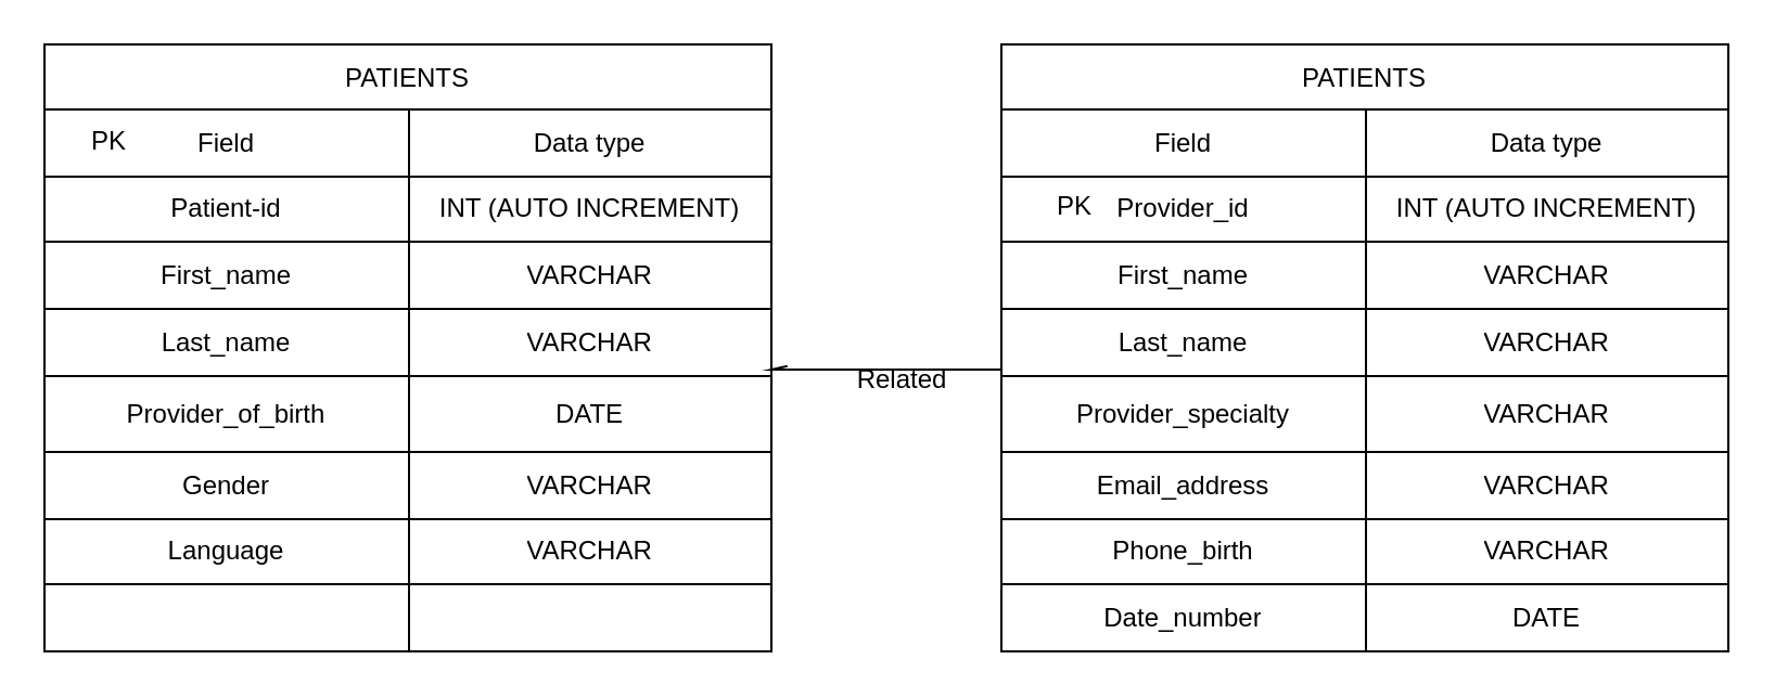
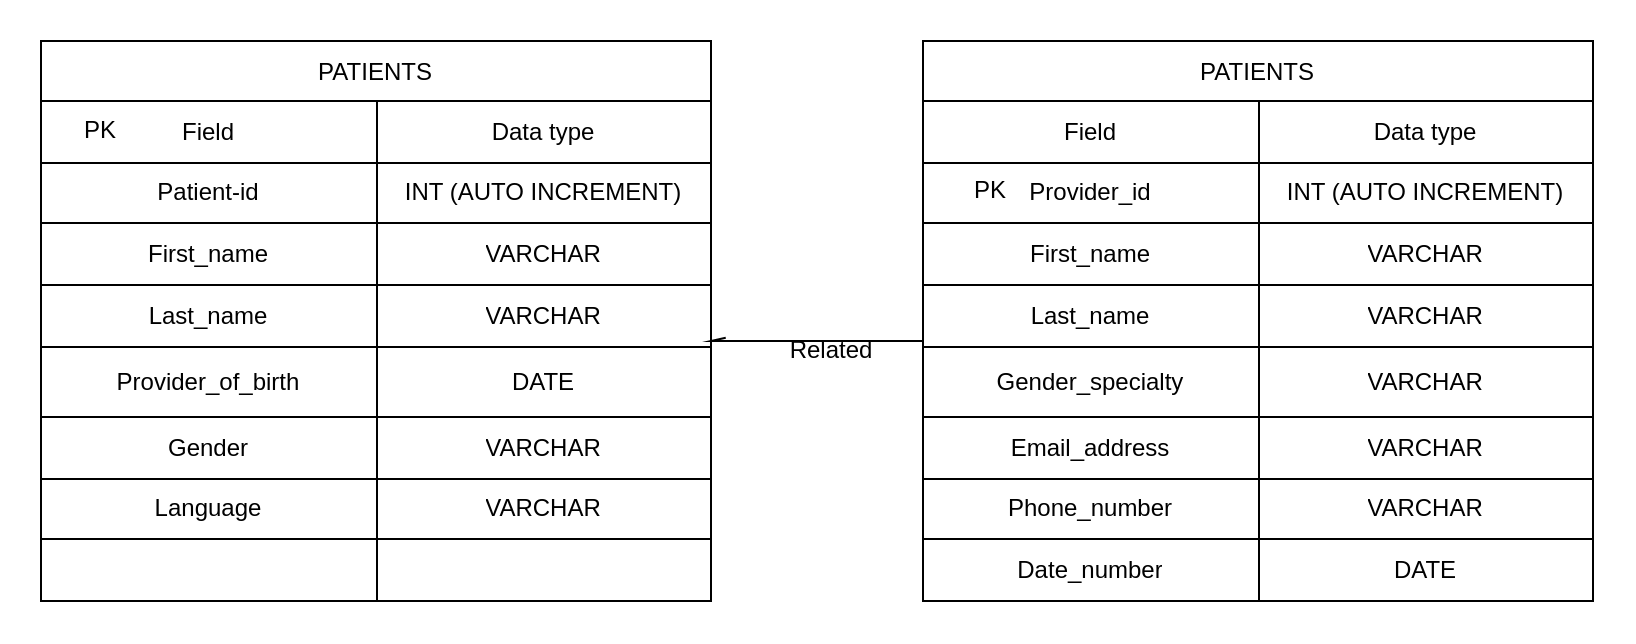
  <mxCell id="0" />
  <mxCell id="1" parent="0" />
  <mxCell id="2" value="PATIENTS" style="shape=table;startSize=30;container=1;collapsible=0;childLayout=tableLayout;shadow=0;" vertex="1" parent="1"><mxGeometry x="20" y="20" width="335" height="280" as="geometry" /></mxCell>
  <mxCell id="3" value="" style="shape=tableRow;horizontal=0;startSize=0;swimlaneHead=0;swimlaneBody=0;strokeColor=inherit;top=0;left=0;bottom=0;right=0;collapsible=0;dropTarget=0;fillColor=none;points=[[0,0.5],[1,0.5]];portConstraint=eastwest;" vertex="1" parent="2"><mxGeometry y="30" width="335" height="31" as="geometry" /></mxCell>
  <mxCell id="4" value="Field" style="shape=partialRectangle;html=1;whiteSpace=wrap;connectable=0;strokeColor=inherit;overflow=hidden;fillColor=none;top=0;left=0;bottom=0;right=0;pointerEvents=1;" vertex="1" parent="3"><mxGeometry width="168" height="31" as="geometry"><mxRectangle width="168" height="31" as="alternateBounds" /></mxGeometry></mxCell>
  <mxCell id="5" value="Data type" style="shape=partialRectangle;html=1;whiteSpace=wrap;connectable=0;strokeColor=inherit;overflow=hidden;fillColor=none;top=0;left=0;bottom=0;right=0;pointerEvents=1;" vertex="1" parent="3"><mxGeometry x="168" width="167" height="31" as="geometry"><mxRectangle width="167" height="31" as="alternateBounds" /></mxGeometry></mxCell>
  <mxCell id="6" value="" style="shape=tableRow;horizontal=0;startSize=0;swimlaneHead=0;swimlaneBody=0;strokeColor=inherit;top=0;left=0;bottom=0;right=0;collapsible=0;dropTarget=0;fillColor=none;points=[[0,0.5],[1,0.5]];portConstraint=eastwest;" vertex="1" parent="2"><mxGeometry y="61" width="335" height="30" as="geometry" /></mxCell>
  <mxCell id="7" value="Patient-id" style="shape=partialRectangle;html=1;whiteSpace=wrap;connectable=0;strokeColor=inherit;overflow=hidden;fillColor=none;top=0;left=0;bottom=0;right=0;pointerEvents=1;" vertex="1" parent="6"><mxGeometry width="168" height="30" as="geometry"><mxRectangle width="168" height="30" as="alternateBounds" /></mxGeometry></mxCell>
  <mxCell id="8" value="INT (AUTO INCREMENT)" style="shape=partialRectangle;html=1;whiteSpace=wrap;connectable=0;strokeColor=inherit;overflow=hidden;fillColor=none;top=0;left=0;bottom=0;right=0;pointerEvents=1;" vertex="1" parent="6"><mxGeometry x="168" width="167" height="30" as="geometry"><mxRectangle width="167" height="30" as="alternateBounds" /></mxGeometry></mxCell>
  <mxCell id="9" value="" style="shape=tableRow;horizontal=0;startSize=0;swimlaneHead=0;swimlaneBody=0;strokeColor=inherit;top=0;left=0;bottom=0;right=0;collapsible=0;dropTarget=0;fillColor=none;points=[[0,0.5],[1,0.5]];portConstraint=eastwest;" vertex="1" parent="2"><mxGeometry y="91" width="335" height="31" as="geometry" /></mxCell>
  <mxCell id="10" value="First_name" style="shape=partialRectangle;html=1;whiteSpace=wrap;connectable=0;strokeColor=inherit;overflow=hidden;fillColor=none;top=0;left=0;bottom=0;right=0;pointerEvents=1;" vertex="1" parent="9"><mxGeometry width="168" height="31" as="geometry"><mxRectangle width="168" height="31" as="alternateBounds" /></mxGeometry></mxCell>
  <mxCell id="11" value="VARCHAR" style="shape=partialRectangle;html=1;whiteSpace=wrap;connectable=0;strokeColor=inherit;overflow=hidden;fillColor=none;top=0;left=0;bottom=0;right=0;pointerEvents=1;" vertex="1" parent="9"><mxGeometry x="168" width="167" height="31" as="geometry"><mxRectangle width="167" height="31" as="alternateBounds" /></mxGeometry></mxCell>
  <mxCell id="12" value="" style="shape=tableRow;horizontal=0;startSize=0;swimlaneHead=0;swimlaneBody=0;strokeColor=inherit;top=0;left=0;bottom=0;right=0;collapsible=0;dropTarget=0;fillColor=none;points=[[0,0.5],[1,0.5]];portConstraint=eastwest;" vertex="1" parent="2"><mxGeometry y="122" width="335" height="31" as="geometry" /></mxCell>
  <mxCell id="13" value="Last_name" style="shape=partialRectangle;html=1;whiteSpace=wrap;connectable=0;strokeColor=inherit;overflow=hidden;fillColor=none;top=0;left=0;bottom=0;right=0;pointerEvents=1;" vertex="1" parent="12"><mxGeometry width="168" height="31" as="geometry"><mxRectangle width="168" height="31" as="alternateBounds" /></mxGeometry></mxCell>
  <mxCell id="14" value="VARCHAR" style="shape=partialRectangle;html=1;whiteSpace=wrap;connectable=0;strokeColor=inherit;overflow=hidden;fillColor=none;top=0;left=0;bottom=0;right=0;pointerEvents=1;" vertex="1" parent="12"><mxGeometry x="168" width="167" height="31" as="geometry"><mxRectangle width="167" height="31" as="alternateBounds" /></mxGeometry></mxCell>
  <mxCell id="15" value="" style="shape=tableRow;horizontal=0;startSize=0;swimlaneHead=0;swimlaneBody=0;strokeColor=inherit;top=0;left=0;bottom=0;right=0;collapsible=0;dropTarget=0;fillColor=none;points=[[0,0.5],[1,0.5]];portConstraint=eastwest;" vertex="1" parent="2"><mxGeometry y="153" width="335" height="35" as="geometry" /></mxCell>
  <mxCell id="16" value="Provider_of_birth" style="shape=partialRectangle;html=1;whiteSpace=wrap;connectable=0;strokeColor=inherit;overflow=hidden;fillColor=none;top=0;left=0;bottom=0;right=0;pointerEvents=1;" vertex="1" parent="15"><mxGeometry width="168" height="35" as="geometry"><mxRectangle width="168" height="35" as="alternateBounds" /></mxGeometry></mxCell>
  <mxCell id="17" value="DATE" style="shape=partialRectangle;html=1;whiteSpace=wrap;connectable=0;strokeColor=inherit;overflow=hidden;fillColor=none;top=0;left=0;bottom=0;right=0;pointerEvents=1;" vertex="1" parent="15"><mxGeometry x="168" width="167" height="35" as="geometry"><mxRectangle width="167" height="35" as="alternateBounds" /></mxGeometry></mxCell>
  <mxCell id="18" value="" style="shape=tableRow;horizontal=0;startSize=0;swimlaneHead=0;swimlaneBody=0;strokeColor=inherit;top=0;left=0;bottom=0;right=0;collapsible=0;dropTarget=0;fillColor=none;points=[[0,0.5],[1,0.5]];portConstraint=eastwest;" vertex="1" parent="2"><mxGeometry y="188" width="335" height="31" as="geometry" /></mxCell>
  <mxCell id="19" value="Gender" style="shape=partialRectangle;html=1;whiteSpace=wrap;connectable=0;strokeColor=inherit;overflow=hidden;fillColor=none;top=0;left=0;bottom=0;right=0;pointerEvents=1;" vertex="1" parent="18"><mxGeometry width="168" height="31" as="geometry"><mxRectangle width="168" height="31" as="alternateBounds" /></mxGeometry></mxCell>
  <mxCell id="20" value="VARCHAR" style="shape=partialRectangle;html=1;whiteSpace=wrap;connectable=0;strokeColor=inherit;overflow=hidden;fillColor=none;top=0;left=0;bottom=0;right=0;pointerEvents=1;" vertex="1" parent="18"><mxGeometry x="168" width="167" height="31" as="geometry"><mxRectangle width="167" height="31" as="alternateBounds" /></mxGeometry></mxCell>
  <mxCell id="21" value="" style="shape=tableRow;horizontal=0;startSize=0;swimlaneHead=0;swimlaneBody=0;strokeColor=inherit;top=0;left=0;bottom=0;right=0;collapsible=0;dropTarget=0;fillColor=none;points=[[0,0.5],[1,0.5]];portConstraint=eastwest;" vertex="1" parent="2"><mxGeometry y="219" width="335" height="30" as="geometry" /></mxCell>
  <mxCell id="22" value="Language" style="shape=partialRectangle;html=1;whiteSpace=wrap;connectable=0;strokeColor=inherit;overflow=hidden;fillColor=none;top=0;left=0;bottom=0;right=0;pointerEvents=1;" vertex="1" parent="21"><mxGeometry width="168" height="30" as="geometry"><mxRectangle width="168" height="30" as="alternateBounds" /></mxGeometry></mxCell>
  <mxCell id="23" value="VARCHAR" style="shape=partialRectangle;html=1;whiteSpace=wrap;connectable=0;strokeColor=inherit;overflow=hidden;fillColor=none;top=0;left=0;bottom=0;right=0;pointerEvents=1;" vertex="1" parent="21"><mxGeometry x="168" width="167" height="30" as="geometry"><mxRectangle width="167" height="30" as="alternateBounds" /></mxGeometry></mxCell>
  <mxCell id="24" value="" style="shape=tableRow;horizontal=0;startSize=0;swimlaneHead=0;swimlaneBody=0;strokeColor=inherit;top=0;left=0;bottom=0;right=0;collapsible=0;dropTarget=0;fillColor=none;points=[[0,0.5],[1,0.5]];portConstraint=eastwest;" vertex="1" parent="2"><mxGeometry y="249" width="335" height="31" as="geometry" /></mxCell>
  <mxCell id="25" value="" style="shape=partialRectangle;html=1;whiteSpace=wrap;connectable=0;strokeColor=inherit;overflow=hidden;fillColor=none;top=0;left=0;bottom=0;right=0;pointerEvents=1;" vertex="1" parent="24"><mxGeometry width="168" height="31" as="geometry"><mxRectangle width="168" height="31" as="alternateBounds" /></mxGeometry></mxCell>
  <mxCell id="26" value="" style="shape=partialRectangle;html=1;whiteSpace=wrap;connectable=0;strokeColor=inherit;overflow=hidden;fillColor=none;top=0;left=0;bottom=0;right=0;pointerEvents=1;" vertex="1" parent="24"><mxGeometry x="168" width="167" height="31" as="geometry"><mxRectangle width="167" height="31" as="alternateBounds" /></mxGeometry></mxCell>
  <mxCell id="27" value="PK" style="text;html=1;align=center;verticalAlign=middle;whiteSpace=wrap;rounded=0;" vertex="1" parent="1"><mxGeometry x="20" y="50" width="60" height="30" as="geometry" /></mxCell>
  <mxCell id="28" value="PATIENTS" style="shape=table;startSize=30;container=1;collapsible=0;childLayout=tableLayout;shadow=0;" vertex="1" parent="1"><mxGeometry x="461" y="20" width="335" height="280" as="geometry" /></mxCell>
  <mxCell id="29" value="" style="shape=tableRow;horizontal=0;startSize=0;swimlaneHead=0;swimlaneBody=0;strokeColor=inherit;top=0;left=0;bottom=0;right=0;collapsible=0;dropTarget=0;fillColor=none;points=[[0,0.5],[1,0.5]];portConstraint=eastwest;" vertex="1" parent="28"><mxGeometry y="30" width="335" height="31" as="geometry" /></mxCell>
  <mxCell id="30" value="Field" style="shape=partialRectangle;html=1;whiteSpace=wrap;connectable=0;strokeColor=inherit;overflow=hidden;fillColor=none;top=0;left=0;bottom=0;right=0;pointerEvents=1;" vertex="1" parent="29"><mxGeometry width="168" height="31" as="geometry"><mxRectangle width="168" height="31" as="alternateBounds" /></mxGeometry></mxCell>
  <mxCell id="31" value="Data type" style="shape=partialRectangle;html=1;whiteSpace=wrap;connectable=0;strokeColor=inherit;overflow=hidden;fillColor=none;top=0;left=0;bottom=0;right=0;pointerEvents=1;" vertex="1" parent="29"><mxGeometry x="168" width="167" height="31" as="geometry"><mxRectangle width="167" height="31" as="alternateBounds" /></mxGeometry></mxCell>
  <mxCell id="32" value="" style="shape=tableRow;horizontal=0;startSize=0;swimlaneHead=0;swimlaneBody=0;strokeColor=inherit;top=0;left=0;bottom=0;right=0;collapsible=0;dropTarget=0;fillColor=none;points=[[0,0.5],[1,0.5]];portConstraint=eastwest;" vertex="1" parent="28"><mxGeometry y="61" width="335" height="30" as="geometry" /></mxCell>
  <mxCell id="33" value="Provider_id" style="shape=partialRectangle;html=1;whiteSpace=wrap;connectable=0;strokeColor=inherit;overflow=hidden;fillColor=none;top=0;left=0;bottom=0;right=0;pointerEvents=1;" vertex="1" parent="32"><mxGeometry width="168" height="30" as="geometry"><mxRectangle width="168" height="30" as="alternateBounds" /></mxGeometry></mxCell>
  <mxCell id="34" value="INT (AUTO INCREMENT)" style="shape=partialRectangle;html=1;whiteSpace=wrap;connectable=0;strokeColor=inherit;overflow=hidden;fillColor=none;top=0;left=0;bottom=0;right=0;pointerEvents=1;" vertex="1" parent="32"><mxGeometry x="168" width="167" height="30" as="geometry"><mxRectangle width="167" height="30" as="alternateBounds" /></mxGeometry></mxCell>
  <mxCell id="35" value="" style="shape=tableRow;horizontal=0;startSize=0;swimlaneHead=0;swimlaneBody=0;strokeColor=inherit;top=0;left=0;bottom=0;right=0;collapsible=0;dropTarget=0;fillColor=none;points=[[0,0.5],[1,0.5]];portConstraint=eastwest;" vertex="1" parent="28"><mxGeometry y="91" width="335" height="31" as="geometry" /></mxCell>
  <mxCell id="36" value="First_name" style="shape=partialRectangle;html=1;whiteSpace=wrap;connectable=0;strokeColor=inherit;overflow=hidden;fillColor=none;top=0;left=0;bottom=0;right=0;pointerEvents=1;" vertex="1" parent="35"><mxGeometry width="168" height="31" as="geometry"><mxRectangle width="168" height="31" as="alternateBounds" /></mxGeometry></mxCell>
  <mxCell id="37" value="VARCHAR" style="shape=partialRectangle;html=1;whiteSpace=wrap;connectable=0;strokeColor=inherit;overflow=hidden;fillColor=none;top=0;left=0;bottom=0;right=0;pointerEvents=1;" vertex="1" parent="35"><mxGeometry x="168" width="167" height="31" as="geometry"><mxRectangle width="167" height="31" as="alternateBounds" /></mxGeometry></mxCell>
  <mxCell id="38" value="" style="shape=tableRow;horizontal=0;startSize=0;swimlaneHead=0;swimlaneBody=0;strokeColor=inherit;top=0;left=0;bottom=0;right=0;collapsible=0;dropTarget=0;fillColor=none;points=[[0,0.5],[1,0.5]];portConstraint=eastwest;" vertex="1" parent="28"><mxGeometry y="122" width="335" height="31" as="geometry" /></mxCell>
  <mxCell id="39" value="Last_name" style="shape=partialRectangle;html=1;whiteSpace=wrap;connectable=0;strokeColor=inherit;overflow=hidden;fillColor=none;top=0;left=0;bottom=0;right=0;pointerEvents=1;" vertex="1" parent="38"><mxGeometry width="168" height="31" as="geometry"><mxRectangle width="168" height="31" as="alternateBounds" /></mxGeometry></mxCell>
  <mxCell id="40" value="VARCHAR" style="shape=partialRectangle;html=1;whiteSpace=wrap;connectable=0;strokeColor=inherit;overflow=hidden;fillColor=none;top=0;left=0;bottom=0;right=0;pointerEvents=1;" vertex="1" parent="38"><mxGeometry x="168" width="167" height="31" as="geometry"><mxRectangle width="167" height="31" as="alternateBounds" /></mxGeometry></mxCell>
  <mxCell id="41" value="" style="shape=tableRow;horizontal=0;startSize=0;swimlaneHead=0;swimlaneBody=0;strokeColor=inherit;top=0;left=0;bottom=0;right=0;collapsible=0;dropTarget=0;fillColor=none;points=[[0,0.5],[1,0.5]];portConstraint=eastwest;" vertex="1" parent="28"><mxGeometry y="153" width="335" height="35" as="geometry" /></mxCell>
- <mxCell id="42" value="Provider_specialty" style="shape=partialRectangle;html=1;whiteSpace=wrap;connectable=0;strokeColor=inherit;overflow=hidden;fillColor=none;top=0;left=0;bottom=0;right=0;pointerEvents=1;" vertex="1" parent="41"><mxGeometry width="168" height="35" as="geometry"><mxRectangle width="168" height="35" as="alternateBounds" /></mxGeometry></mxCell>
+ <mxCell id="42" value="Gender_specialty" style="shape=partialRectangle;html=1;whiteSpace=wrap;connectable=0;strokeColor=inherit;overflow=hidden;fillColor=none;top=0;left=0;bottom=0;right=0;pointerEvents=1;" vertex="1" parent="41"><mxGeometry width="168" height="35" as="geometry"><mxRectangle width="168" height="35" as="alternateBounds" /></mxGeometry></mxCell>
  <mxCell id="43" value="VARCHAR" style="shape=partialRectangle;html=1;whiteSpace=wrap;connectable=0;strokeColor=inherit;overflow=hidden;fillColor=none;top=0;left=0;bottom=0;right=0;pointerEvents=1;" vertex="1" parent="41"><mxGeometry x="168" width="167" height="35" as="geometry"><mxRectangle width="167" height="35" as="alternateBounds" /></mxGeometry></mxCell>
  <mxCell id="44" value="" style="shape=tableRow;horizontal=0;startSize=0;swimlaneHead=0;swimlaneBody=0;strokeColor=inherit;top=0;left=0;bottom=0;right=0;collapsible=0;dropTarget=0;fillColor=none;points=[[0,0.5],[1,0.5]];portConstraint=eastwest;" vertex="1" parent="28"><mxGeometry y="188" width="335" height="31" as="geometry" /></mxCell>
  <mxCell id="45" value="Email_address" style="shape=partialRectangle;html=1;whiteSpace=wrap;connectable=0;strokeColor=inherit;overflow=hidden;fillColor=none;top=0;left=0;bottom=0;right=0;pointerEvents=1;" vertex="1" parent="44"><mxGeometry width="168" height="31" as="geometry"><mxRectangle width="168" height="31" as="alternateBounds" /></mxGeometry></mxCell>
  <mxCell id="46" value="VARCHAR" style="shape=partialRectangle;html=1;whiteSpace=wrap;connectable=0;strokeColor=inherit;overflow=hidden;fillColor=none;top=0;left=0;bottom=0;right=0;pointerEvents=1;" vertex="1" parent="44"><mxGeometry x="168" width="167" height="31" as="geometry"><mxRectangle width="167" height="31" as="alternateBounds" /></mxGeometry></mxCell>
  <mxCell id="47" value="" style="shape=tableRow;horizontal=0;startSize=0;swimlaneHead=0;swimlaneBody=0;strokeColor=inherit;top=0;left=0;bottom=0;right=0;collapsible=0;dropTarget=0;fillColor=none;points=[[0,0.5],[1,0.5]];portConstraint=eastwest;" vertex="1" parent="28"><mxGeometry y="219" width="335" height="30" as="geometry" /></mxCell>
- <mxCell id="48" value="Phone_birth" style="shape=partialRectangle;html=1;whiteSpace=wrap;connectable=0;strokeColor=inherit;overflow=hidden;fillColor=none;top=0;left=0;bottom=0;right=0;pointerEvents=1;" vertex="1" parent="47"><mxGeometry width="168" height="30" as="geometry"><mxRectangle width="168" height="30" as="alternateBounds" /></mxGeometry></mxCell>
+ <mxCell id="48" value="Phone_number" style="shape=partialRectangle;html=1;whiteSpace=wrap;connectable=0;strokeColor=inherit;overflow=hidden;fillColor=none;top=0;left=0;bottom=0;right=0;pointerEvents=1;" vertex="1" parent="47"><mxGeometry width="168" height="30" as="geometry"><mxRectangle width="168" height="30" as="alternateBounds" /></mxGeometry></mxCell>
  <mxCell id="49" value="VARCHAR" style="shape=partialRectangle;html=1;whiteSpace=wrap;connectable=0;strokeColor=inherit;overflow=hidden;fillColor=none;top=0;left=0;bottom=0;right=0;pointerEvents=1;" vertex="1" parent="47"><mxGeometry x="168" width="167" height="30" as="geometry"><mxRectangle width="167" height="30" as="alternateBounds" /></mxGeometry></mxCell>
  <mxCell id="50" value="" style="shape=tableRow;horizontal=0;startSize=0;swimlaneHead=0;swimlaneBody=0;strokeColor=inherit;top=0;left=0;bottom=0;right=0;collapsible=0;dropTarget=0;fillColor=none;points=[[0,0.5],[1,0.5]];portConstraint=eastwest;" vertex="1" parent="28"><mxGeometry y="249" width="335" height="31" as="geometry" /></mxCell>
  <mxCell id="51" value="Date_number" style="shape=partialRectangle;html=1;whiteSpace=wrap;connectable=0;strokeColor=inherit;overflow=hidden;fillColor=none;top=0;left=0;bottom=0;right=0;pointerEvents=1;" vertex="1" parent="50"><mxGeometry width="168" height="31" as="geometry"><mxRectangle width="168" height="31" as="alternateBounds" /></mxGeometry></mxCell>
  <mxCell id="52" value="DATE" style="shape=partialRectangle;html=1;whiteSpace=wrap;connectable=0;strokeColor=inherit;overflow=hidden;fillColor=none;top=0;left=0;bottom=0;right=0;pointerEvents=1;" vertex="1" parent="50"><mxGeometry x="168" width="167" height="31" as="geometry"><mxRectangle width="167" height="31" as="alternateBounds" /></mxGeometry></mxCell>
  <mxCell id="53" value="PK" style="text;html=1;align=center;verticalAlign=middle;whiteSpace=wrap;rounded=0;" vertex="1" parent="1"><mxGeometry x="465" y="80" width="60" height="30" as="geometry" /></mxCell>
  <mxCell id="54" value="" style="endArrow=none;html=1;rounded=0;exitX=1.022;exitY=-0.133;exitDx=0;exitDy=0;exitPerimeter=0;" edge="1" parent="1" source="15"><mxGeometry width="50" height="50" relative="1" as="geometry"><mxPoint x="411" y="220" as="sourcePoint" /><mxPoint x="461" y="170" as="targetPoint" /><Array as="points"><mxPoint x="355" y="170" /></Array></mxGeometry></mxCell>
  <mxCell id="55" value="Related" style="text;html=1;align=center;verticalAlign=middle;resizable=0;points=[];autosize=1;strokeColor=none;fillColor=none;" vertex="1" parent="1"><mxGeometry x="385" y="160" width="60" height="30" as="geometry" /></mxCell>
